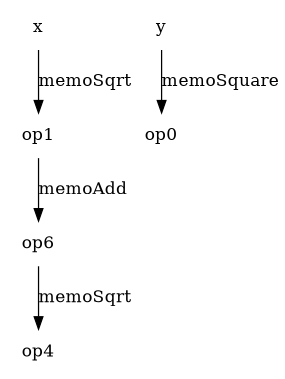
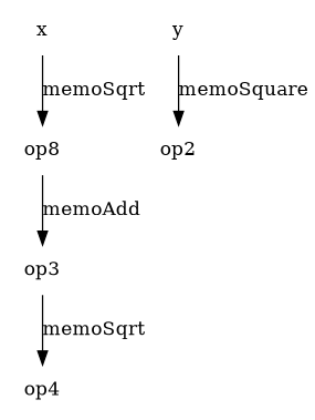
  digraph {
    rankdir=TB
    node [shape=none]
    x
-   op1
-   op3 [label=op6]
+   op1 [label=op8]
+   op3
    op4
    y
-   op2 [label=op0]
+   op2
    x -> op1 [label=memoSqrt]
    op1 -> op3 [label=memoAdd]
    op3 -> op4 [label=memoSqrt]
    y -> op2 [label=memoSquare]
  }
